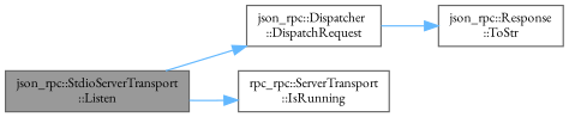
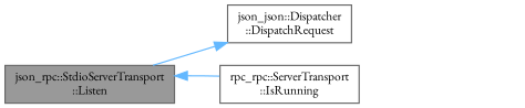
  digraph {
    fontname="EB Garamond"
    rankdir=LR
    node [color=grey40 fillcolor=white fontname="EB Garamond" fontsize=10 shape=box style=filled]
    edge [color=steelblue1 fontname="EB Garamond" fontsize=10 labelfontname=Helvetica labelfontsize=10 style=solid]
    n1 [color=gray40 fillcolor=grey60 fontcolor=black height=0.2 label="json_rpc::StdioServerTransport\l::Listen" width=0.4]
-   n2 [height=0.2 label="json_rpc::Dispatcher\l::DispatchRequest" width=0.4]
+   n2 [height=0.2 label="json_json::Dispatcher\l::DispatchRequest" width=0.4]
    n3 [height=0.2 label="rpc_rpc::ServerTransport\l::IsRunning" width=0.4]
-   n4 [height=0.2 label="json_rpc::Response\l::ToStr" width=0.4]
    n1 -> n2
-   n1 -> n3
-   n2 -> n4
+   n3 -> n1
  }
